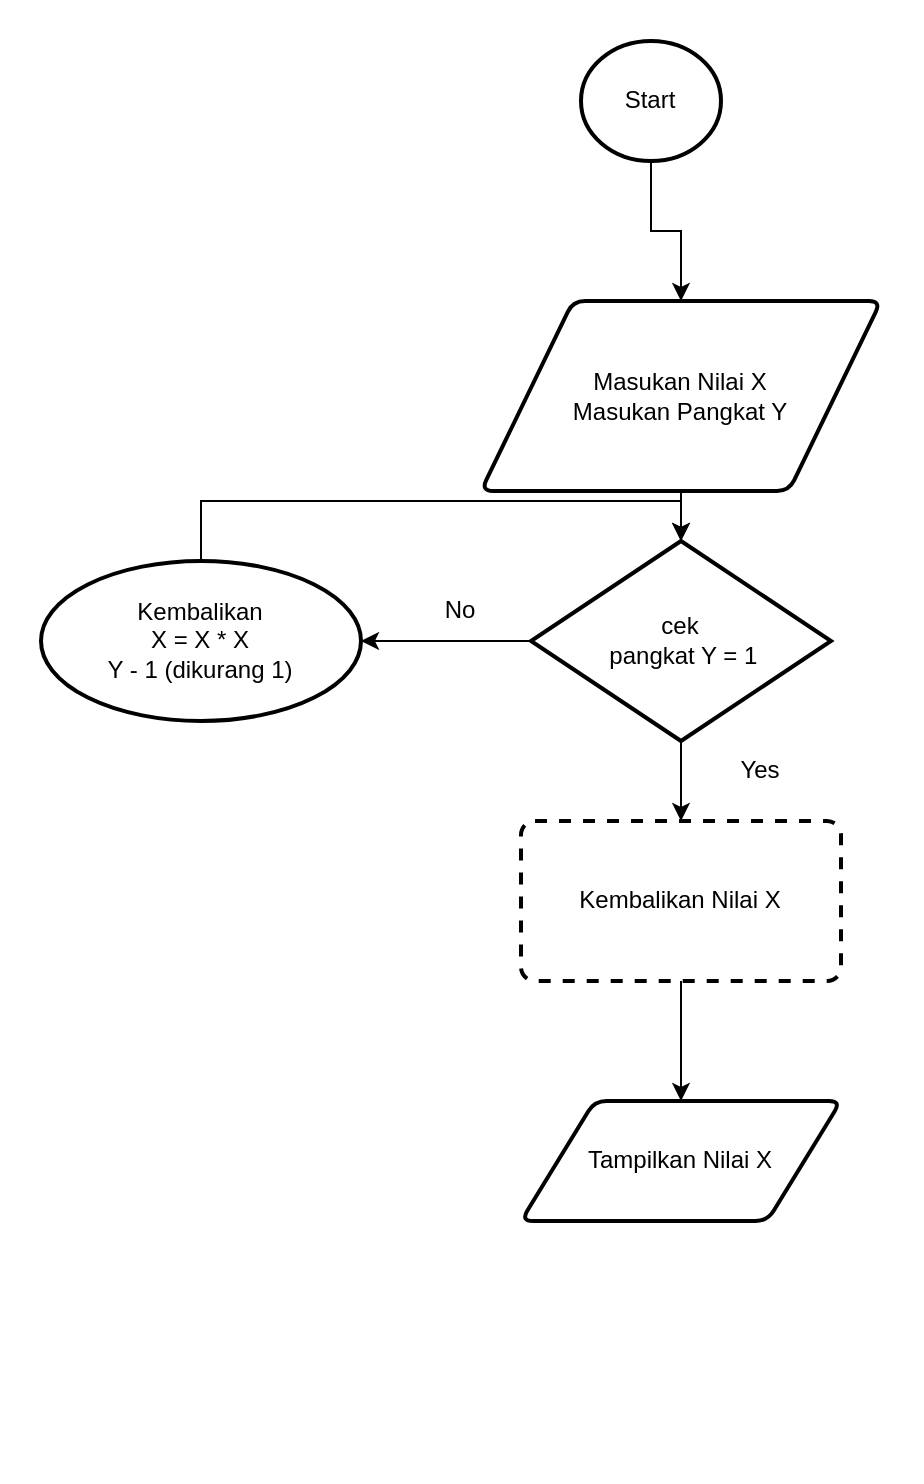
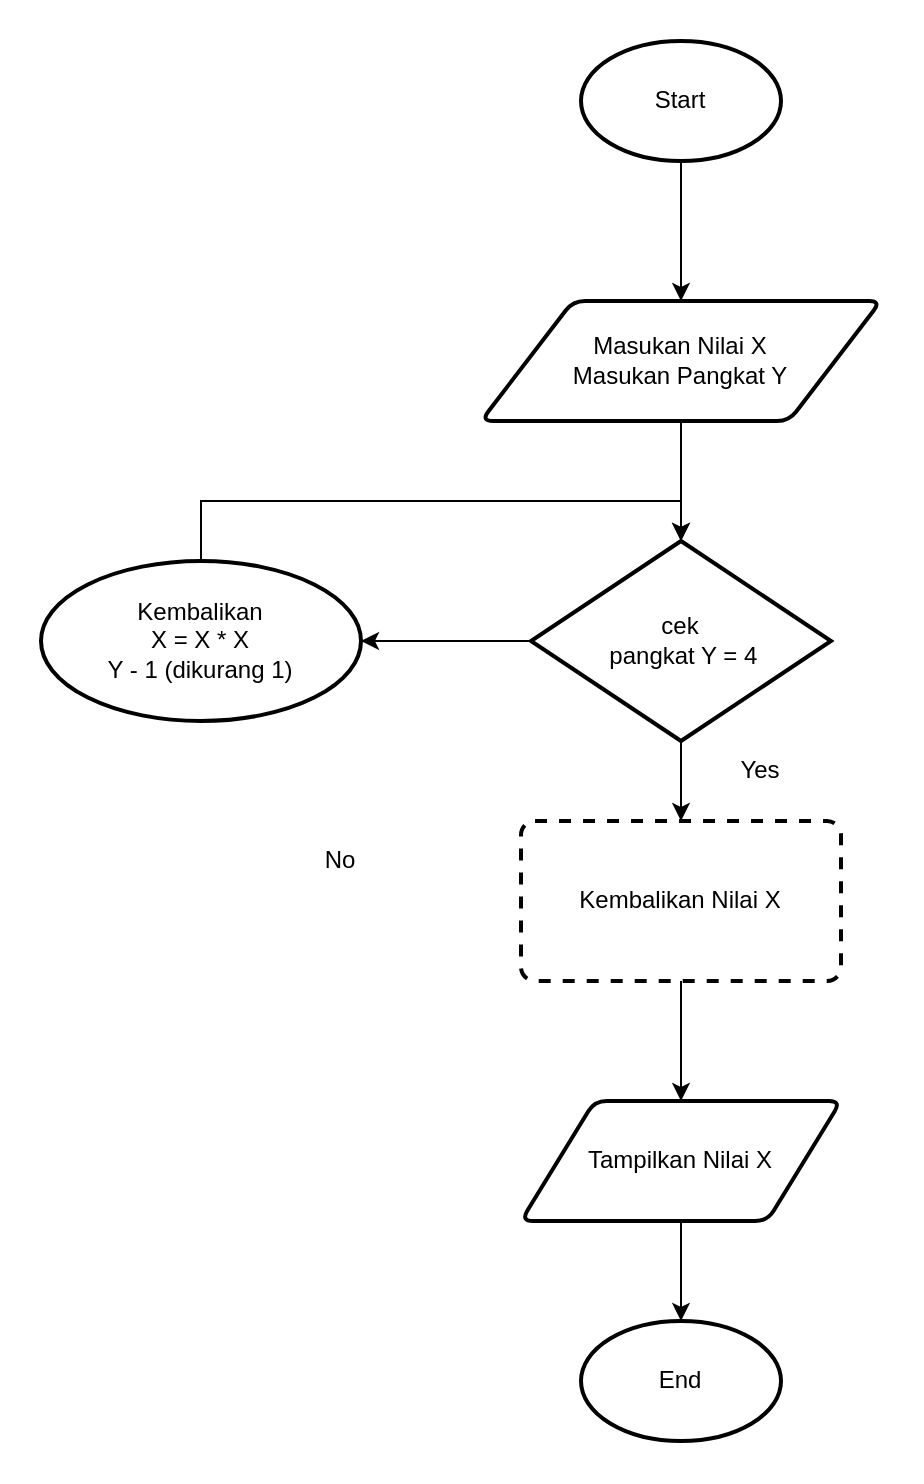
  <mxCell id="0" />
  <mxCell id="1" parent="0" />
  <mxCell id="2" value="" style="edgeStyle=orthogonalEdgeStyle;rounded=0;orthogonalLoop=1;jettySize=auto;html=1;" parent="1" source="3" target="5" edge="1"><mxGeometry relative="1" as="geometry" /></mxCell>
- <mxCell id="3" value="Start" style="strokeWidth=2;html=1;shape=mxgraph.flowchart.start_1;whiteSpace=wrap;" parent="1" vertex="1"><mxGeometry x="290" y="20" width="70" height="60" as="geometry" /></mxCell>
+ <mxCell id="3" value="Start" style="strokeWidth=2;html=1;shape=mxgraph.flowchart.start_1;whiteSpace=wrap;" parent="1" vertex="1"><mxGeometry x="290" y="20" width="100" height="60" as="geometry" /></mxCell>
  <mxCell id="4" value="" style="edgeStyle=orthogonalEdgeStyle;rounded=0;orthogonalLoop=1;jettySize=auto;html=1;" parent="1" source="5" target="9" edge="1"><mxGeometry relative="1" as="geometry" /></mxCell>
- <mxCell id="5" value="Masukan Nilai X&lt;br&gt;Masukan Pangkat Y" style="shape=parallelogram;html=1;strokeWidth=2;perimeter=parallelogramPerimeter;whiteSpace=wrap;rounded=1;arcSize=12;size=0.23;" parent="1" vertex="1"><mxGeometry x="240" y="150" width="200" height="95" as="geometry" /></mxCell>
+ <mxCell id="5" value="Masukan Nilai X&lt;br&gt;Masukan Pangkat Y" style="shape=parallelogram;html=1;strokeWidth=2;perimeter=parallelogramPerimeter;whiteSpace=wrap;rounded=1;arcSize=12;size=0.23;" parent="1" vertex="1"><mxGeometry x="240" y="150" width="200" height="60" as="geometry" /></mxCell>
  <mxCell id="6" value="Kembalikan &lt;br&gt;X = X * X&lt;br&gt;Y - 1 (dikurang 1)" style="ellipse;whiteSpace=wrap;html=1;absoluteArcSize=1;arcSize=0;strokeWidth=2;" parent="1" vertex="1"><mxGeometry x="20" y="280" width="160" height="80" as="geometry" /></mxCell>
  <mxCell id="7" value="" style="edgeStyle=orthogonalEdgeStyle;rounded=0;orthogonalLoop=1;jettySize=auto;html=1;" parent="1" source="9" target="11" edge="1"><mxGeometry relative="1" as="geometry" /></mxCell>
  <mxCell id="8" value="" style="edgeStyle=orthogonalEdgeStyle;rounded=0;orthogonalLoop=1;jettySize=auto;html=1;" parent="1" source="9" target="6" edge="1"><mxGeometry relative="1" as="geometry" /></mxCell>
- <mxCell id="9" value="cek&lt;br&gt;&amp;nbsp;pangkat Y = 1" style="strokeWidth=2;html=1;shape=mxgraph.flowchart.decision;whiteSpace=wrap;" parent="1" vertex="1"><mxGeometry x="265" y="270" width="150" height="100" as="geometry" /></mxCell>
+ <mxCell id="9" value="cek&lt;br&gt;&amp;nbsp;pangkat Y = 4" style="strokeWidth=2;html=1;shape=mxgraph.flowchart.decision;whiteSpace=wrap;" parent="1" vertex="1"><mxGeometry x="265" y="270" width="150" height="100" as="geometry" /></mxCell>
  <mxCell id="10" value="" style="edgeStyle=orthogonalEdgeStyle;rounded=0;orthogonalLoop=1;jettySize=auto;html=1;" parent="1" source="11" target="13" edge="1"><mxGeometry relative="1" as="geometry" /></mxCell>
  <mxCell id="11" value="Kembalikan Nilai X" style="rounded=1;whiteSpace=wrap;html=1;absoluteArcSize=1;arcSize=14;strokeWidth=2;dashed=1;" parent="1" vertex="1"><mxGeometry x="260" y="410" width="160" height="80" as="geometry" /></mxCell>
+ <mxCell id="12" value="" style="edgeStyle=orthogonalEdgeStyle;rounded=0;orthogonalLoop=1;jettySize=auto;html=1;" parent="1" source="13" target="14" edge="1"><mxGeometry relative="1" as="geometry" /></mxCell>
  <mxCell id="13" value="Tampilkan Nilai X" style="shape=parallelogram;html=1;strokeWidth=2;perimeter=parallelogramPerimeter;whiteSpace=wrap;rounded=1;arcSize=12;size=0.23;" parent="1" vertex="1"><mxGeometry x="260" y="550" width="160" height="60" as="geometry" /></mxCell>
+ <mxCell id="14" value="End" style="strokeWidth=2;html=1;shape=mxgraph.flowchart.start_1;whiteSpace=wrap;" parent="1" vertex="1"><mxGeometry x="290" y="660" width="100" height="60" as="geometry" /></mxCell>
  <mxCell id="15" style="edgeStyle=orthogonalEdgeStyle;rounded=0;orthogonalLoop=1;jettySize=auto;html=1;exitX=0.5;exitY=0;exitDx=0;exitDy=0;entryX=0.5;entryY=0;entryDx=0;entryDy=0;entryPerimeter=0;" parent="1" source="6" target="9" edge="1"><mxGeometry relative="1" as="geometry" /></mxCell>
  <mxCell id="16" value="Yes" style="text;html=1;strokeColor=none;fillColor=none;align=center;verticalAlign=middle;whiteSpace=wrap;rounded=0;" parent="1" vertex="1"><mxGeometry x="350" y="370" width="60" height="30" as="geometry" /></mxCell>
- <mxCell id="17" value="No" style="text;html=1;strokeColor=none;fillColor=none;align=center;verticalAlign=middle;whiteSpace=wrap;rounded=0;" parent="1" vertex="1"><mxGeometry x="200" y="290" width="60" height="30" as="geometry" /></mxCell>
+ <mxCell id="17" value="No" style="text;html=1;strokeColor=none;fillColor=none;align=center;verticalAlign=middle;whiteSpace=wrap;rounded=0;" parent="1" vertex="1"><mxGeometry x="140" y="415" width="60" height="30" as="geometry" /></mxCell>
